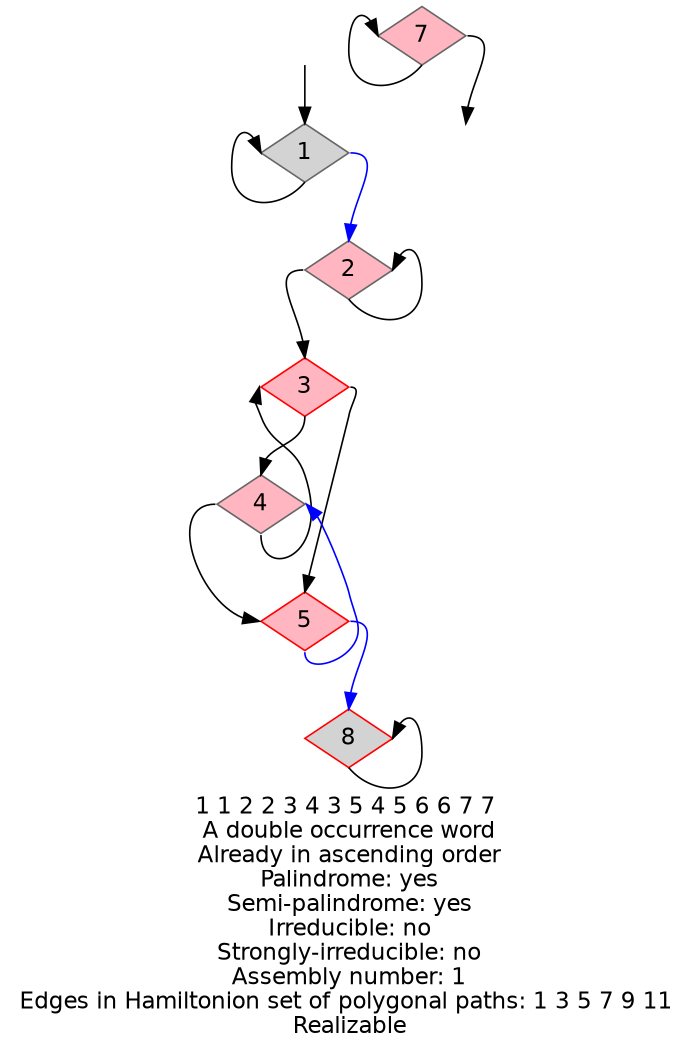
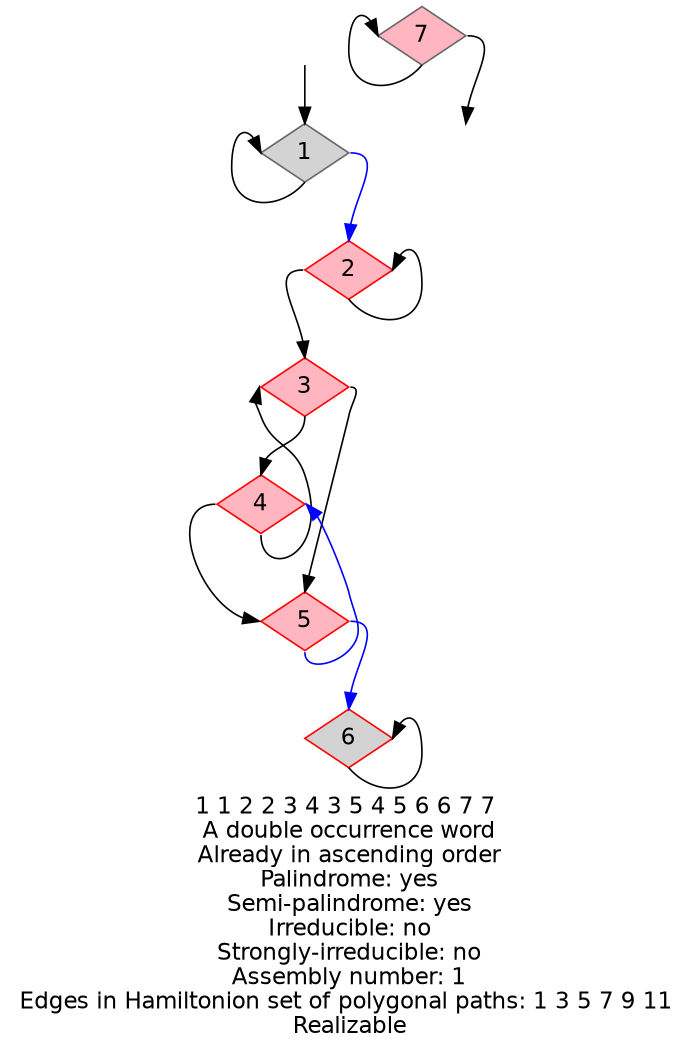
  digraph {
    fontname=Helvetica
    label="1 1 2 2 3 4 3 5 4 5 6 6 7 7 \nA double occurrence word\nAlready in ascending order\nPalindrome: yes\nSemi-palindrome: yes\nIrreducible: no\nStrongly-irreducible: no\nAssembly number: 1\nEdges in Hamiltonion set of polygonal paths: 1 3 5 7 9 11 \nRealizable\n"
    node [fontname=Helvetica shape=diamond style=filled color=red fillcolor=lightpink]
    edge [headport=n tailport=s]
    a [style=invis color="" fillcolor=""]
    1 [color=gray40 fillcolor=lightgrey]
-   2 [color=gray40]
+   2
    b [style=invis color="" fillcolor=""]
    3
-   4 [color=gray40]
+   4
    5
-   6 [fillcolor=lightgrey label=8]
+   6 [fillcolor=lightgrey]
    7 [color=gray40]
    a -> 1
    1 -> 1 [headport=w]
    1 -> 2 [color=blue tailport=e]
    2 -> 2 [headport=e]
    2 -> 3 [color=black tailport=w]
    3 -> 4
    3 -> 5 [tailport=e]
    4 -> 3 [color=black headport=w]
    4 -> 5 [headport=w tailport=w]
    5 -> 4 [color=blue headport=e]
    5 -> 6 [color=blue tailport=e]
    6 -> 6 [headport=e]
    7 -> b [tailport=e]
    7 -> 7 [headport=w]
  }
